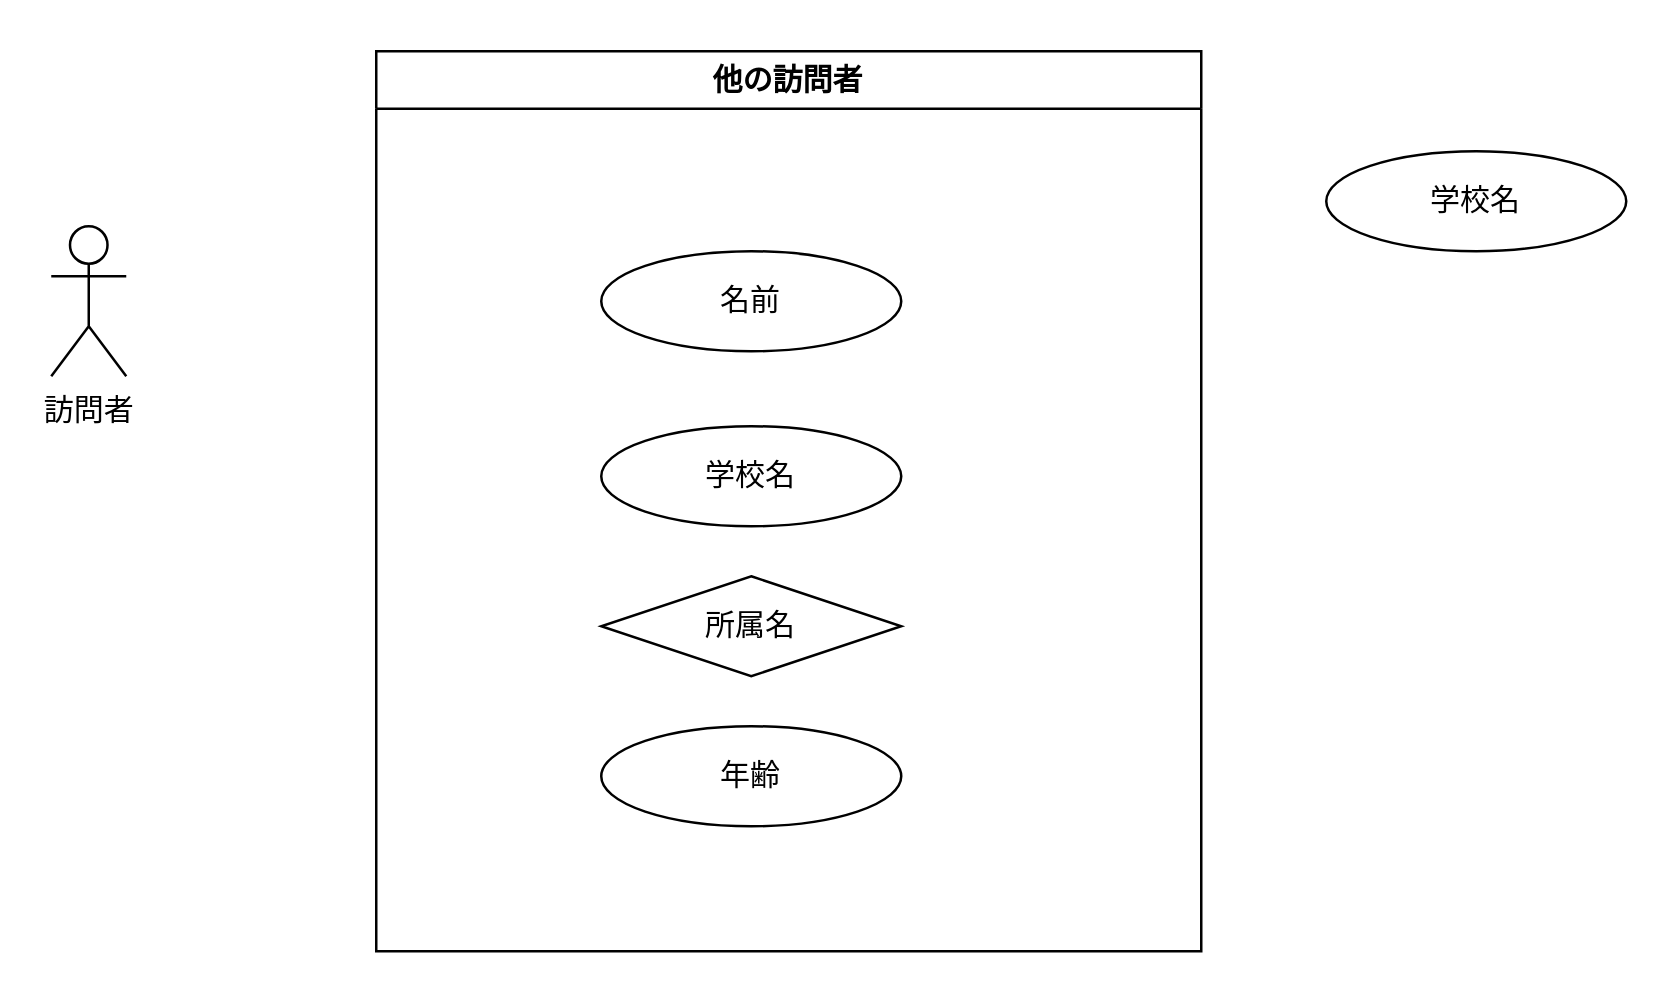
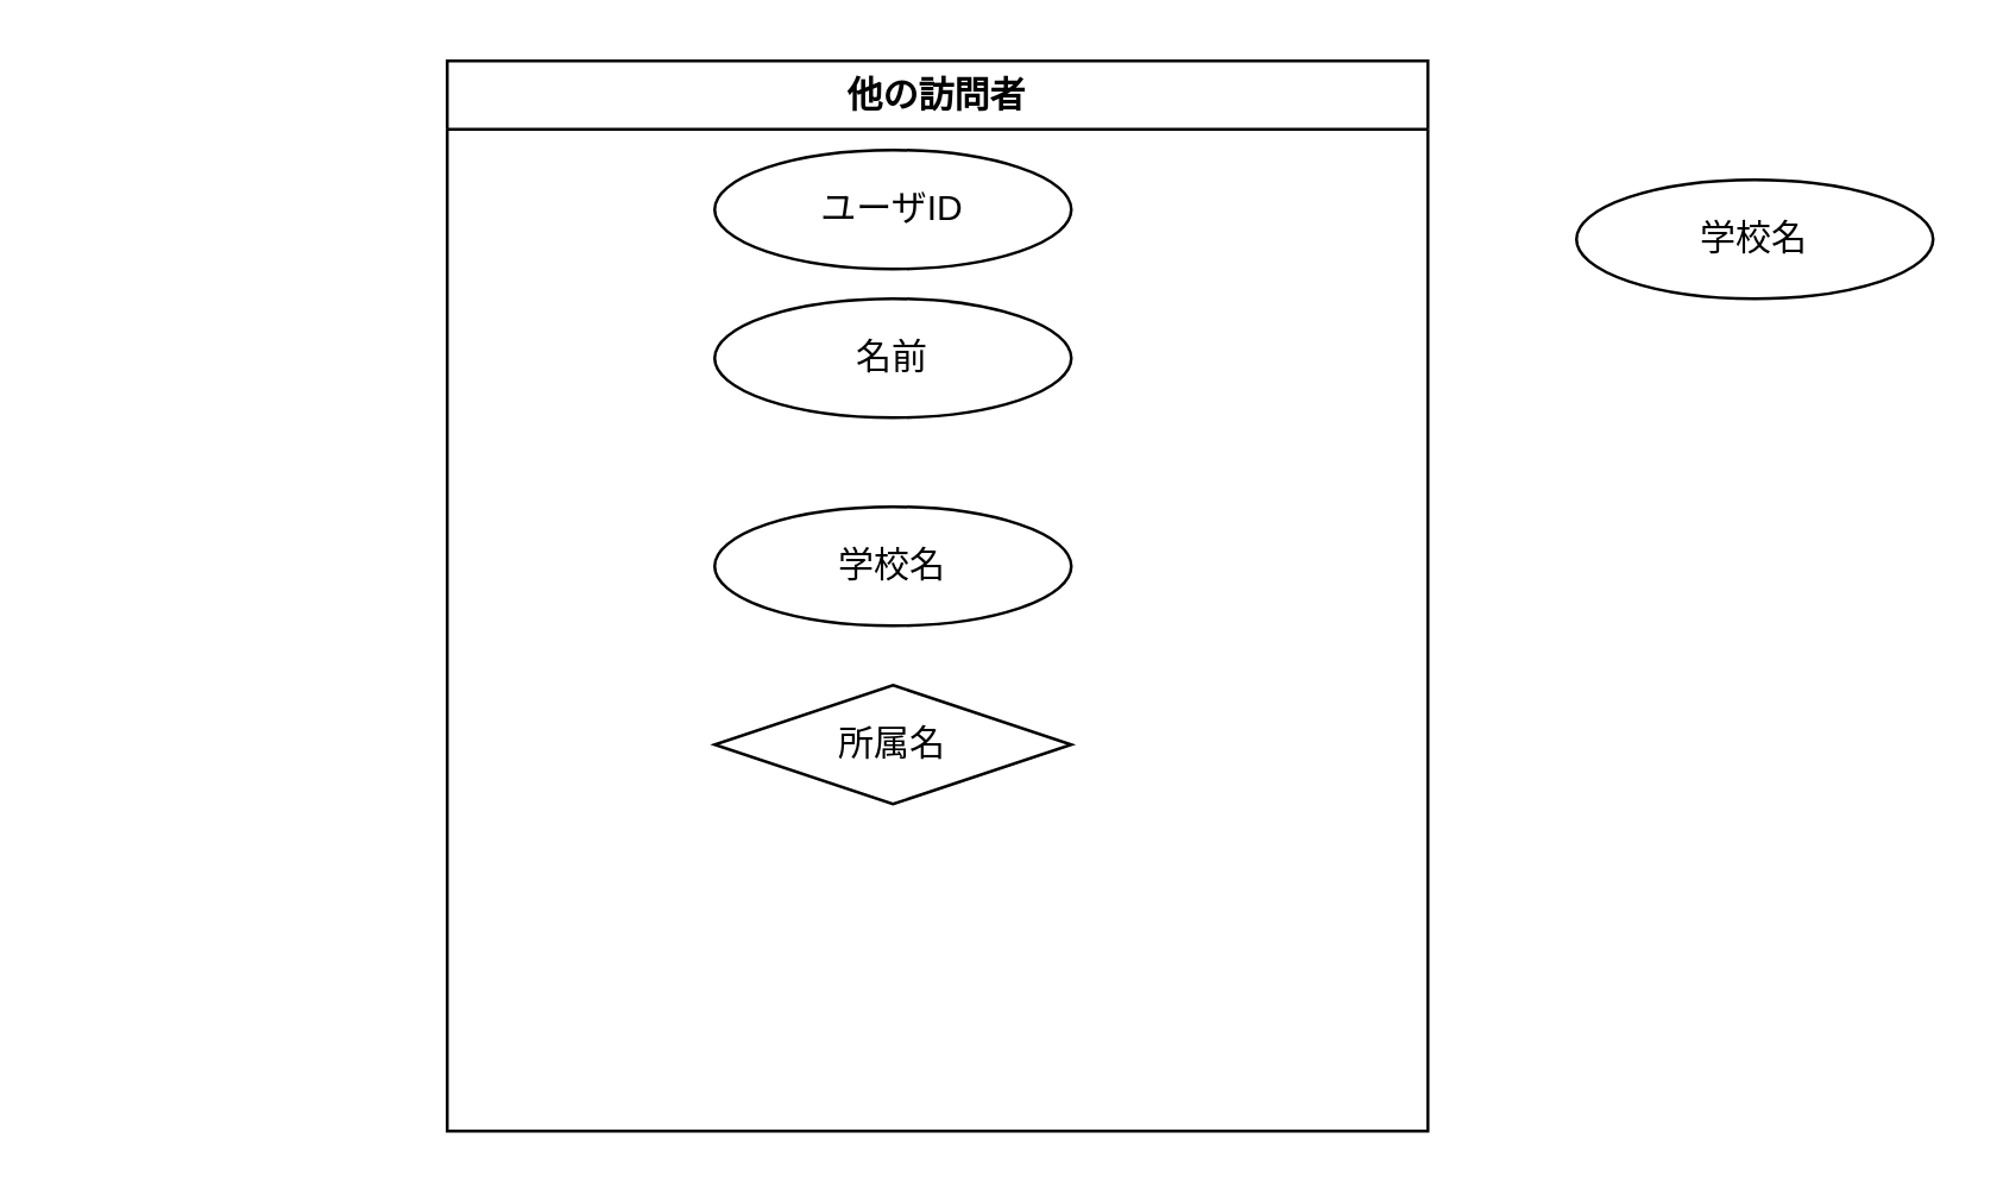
  <mxCell id="0" />
  <mxCell id="1" parent="0" />
- <mxCell id="2" value="訪問者" style="shape=umlActor;verticalLabelPosition=bottom;verticalAlign=top;html=1;" vertex="1" parent="1"><mxGeometry x="20" y="90" width="30" height="60" as="geometry" /></mxCell>
  <mxCell id="3" value="他の訪問者" style="swimlane;whiteSpace=wrap;html=1;" vertex="1" parent="1"><mxGeometry x="150" y="20" width="330" height="360" as="geometry" /></mxCell>
+ <mxCell id="4" value="ユーザID" style="ellipse;whiteSpace=wrap;html=1;" vertex="1" parent="3"><mxGeometry x="90" y="30" width="120" height="40" as="geometry" /></mxCell>
  <mxCell id="5" value="名前" style="ellipse;whiteSpace=wrap;html=1;" vertex="1" parent="3"><mxGeometry x="90" y="80" width="120" height="40" as="geometry" /></mxCell>
  <mxCell id="6" value="学校名" style="ellipse;whiteSpace=wrap;html=1;" vertex="1" parent="3"><mxGeometry x="90" y="150" width="120" height="40" as="geometry" /></mxCell>
  <mxCell id="7" value="所属名" style="rhombus;whiteSpace=wrap;html=1;" vertex="1" parent="3"><mxGeometry x="90" y="210" width="120" height="40" as="geometry" /></mxCell>
- <mxCell id="8" value="年齢" style="ellipse;whiteSpace=wrap;html=1;" vertex="1" parent="3"><mxGeometry x="90" y="270" width="120" height="40" as="geometry" /></mxCell>
  <mxCell id="9" value="学校名" style="ellipse;whiteSpace=wrap;html=1;" vertex="1" parent="1"><mxGeometry x="530" y="60" width="120" height="40" as="geometry" /></mxCell>
